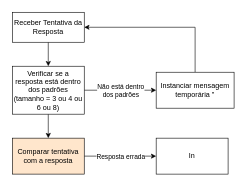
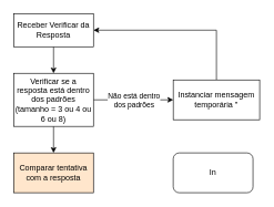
  <mxCell id="0" />
  <mxCell id="1" parent="0" />
  <mxCell id="2" style="edgeStyle=orthogonalEdgeStyle;rounded=0;orthogonalLoop=1;jettySize=auto;html=1;entryX=0.5;entryY=0;entryDx=0;entryDy=0;" edge="1" parent="1" source="3" target="7"><mxGeometry relative="1" as="geometry" /></mxCell>
- <mxCell id="3" value="Receber Tentativa da Resposta" style="rounded=0;whiteSpace=wrap;html=1;" vertex="1" parent="1"><mxGeometry x="20" y="20" width="120" height="50" as="geometry" /></mxCell>
+ <mxCell id="3" value="Receber Verificar da Resposta" style="rounded=0;whiteSpace=wrap;html=1;" vertex="1" parent="1"><mxGeometry x="20" y="20" width="120" height="50" as="geometry" /></mxCell>
  <mxCell id="4" style="edgeStyle=orthogonalEdgeStyle;rounded=0;orthogonalLoop=1;jettySize=auto;html=1;entryX=0;entryY=0.5;entryDx=0;entryDy=0;" edge="1" parent="1" source="7" target="9"><mxGeometry relative="1" as="geometry" /></mxCell>
  <mxCell id="5" value="Não está dentro&lt;div&gt;dos padrões&lt;/div&gt;" style="edgeLabel;html=1;align=center;verticalAlign=middle;resizable=0;points=[];" vertex="1" connectable="0" parent="4"><mxGeometry x="-0.15" relative="1" as="geometry"><mxPoint x="9" as="offset" /></mxGeometry></mxCell>
  <mxCell id="6" value="" style="edgeStyle=orthogonalEdgeStyle;rounded=0;orthogonalLoop=1;jettySize=auto;html=1;" edge="1" parent="1" source="7" target="12"><mxGeometry relative="1" as="geometry" /></mxCell>
  <mxCell id="7" value="Verificar se a resposta está dentro dos padrões (tamanho = 3 ou 4 ou 6 ou 8)" style="rounded=0;whiteSpace=wrap;html=1;" vertex="1" parent="1"><mxGeometry x="20" y="110" width="120" height="80" as="geometry" /></mxCell>
  <mxCell id="8" style="edgeStyle=orthogonalEdgeStyle;rounded=0;orthogonalLoop=1;jettySize=auto;html=1;entryX=1;entryY=0.5;entryDx=0;entryDy=0;" edge="1" parent="1" source="9" target="3"><mxGeometry relative="1" as="geometry"><Array as="points"><mxPoint x="325" y="45" /></Array></mxGeometry></mxCell>
  <mxCell id="9" value="Instanciar mensagem temporária &quot;" style="rounded=0;whiteSpace=wrap;html=1;" vertex="1" parent="1"><mxGeometry x="260" y="120" width="130" height="60" as="geometry" /></mxCell>
- <mxCell id="10" value="" style="edgeStyle=orthogonalEdgeStyle;rounded=0;orthogonalLoop=1;jettySize=auto;html=1;" edge="1" parent="1" source="12" target="13"><mxGeometry relative="1" as="geometry" /></mxCell>
- <mxCell id="11" value="Resposta errada" style="edgeLabel;html=1;align=center;verticalAlign=middle;resizable=0;points=[];" vertex="1" connectable="0" parent="10"><mxGeometry x="0.017" y="-2" relative="1" as="geometry"><mxPoint x="-1" y="-2" as="offset" /></mxGeometry></mxCell>
  <mxCell id="12" value="Comparar tentativa com a resposta" style="whiteSpace=wrap;html=1;rounded=0;fillColor=#ffe6cc;" vertex="1" parent="1"><mxGeometry x="20" y="230" width="120" height="60" as="geometry" /></mxCell>
- <mxCell id="13" value="In" style="whiteSpace=wrap;html=1;rounded=0;" vertex="1" parent="1"><mxGeometry x="260" y="230" width="120" height="60" as="geometry" /></mxCell>
+ <mxCell id="13" value="In" style="whiteSpace=wrap;html=1;rounded=1;" vertex="1" parent="1"><mxGeometry x="260" y="230" width="120" height="60" as="geometry" /></mxCell>
